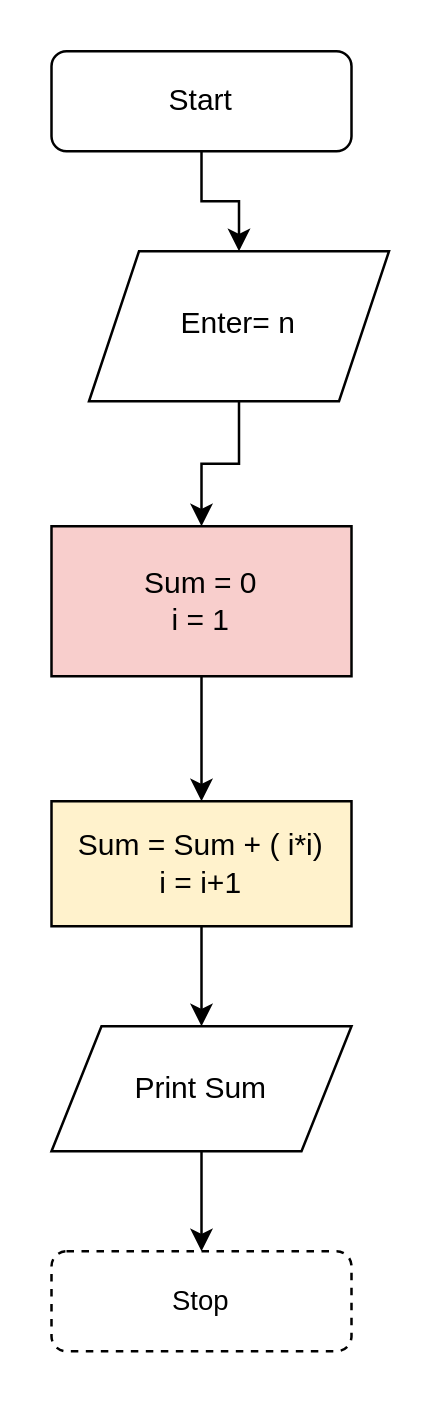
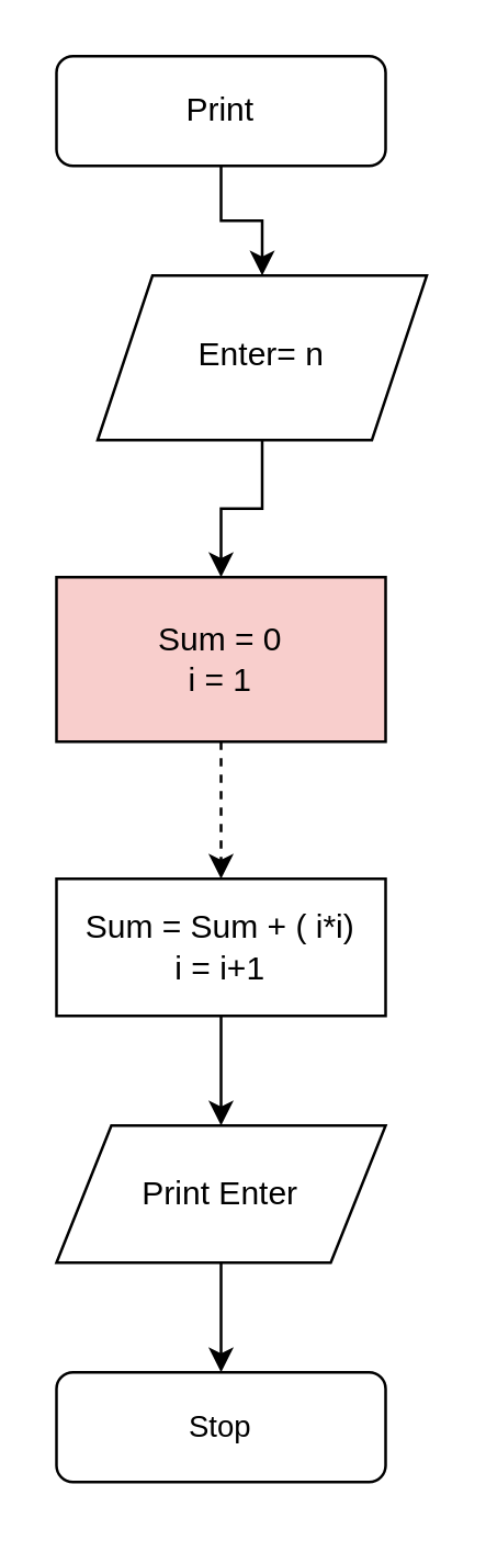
  <mxCell id="0" />
  <mxCell id="1" parent="0" />
  <mxCell id="2" value="" style="edgeStyle=orthogonalEdgeStyle;rounded=0;orthogonalLoop=1;jettySize=auto;html=1;" edge="1" parent="1" source="3" target="5"><mxGeometry relative="1" as="geometry" /></mxCell>
- <mxCell id="3" value="&lt;p align=&quot;center&quot; class=&quot;MsoNormal&quot;&gt;Start&lt;/p&gt;" style="rounded=1;whiteSpace=wrap;html=1;fontSize=12;glass=0;strokeWidth=1;shadow=0;" parent="1" vertex="1"><mxGeometry x="20" y="20" width="120" height="40" as="geometry" /></mxCell>
+ <mxCell id="3" value="&lt;p align=&quot;center&quot; class=&quot;MsoNormal&quot;&gt;Print&lt;/p&gt;" style="rounded=1;whiteSpace=wrap;html=1;fontSize=12;glass=0;strokeWidth=1;shadow=0;" parent="1" vertex="1"><mxGeometry x="20" y="20" width="120" height="40" as="geometry" /></mxCell>
  <mxCell id="4" value="" style="edgeStyle=orthogonalEdgeStyle;rounded=0;orthogonalLoop=1;jettySize=auto;html=1;" edge="1" parent="1" source="5" target="7"><mxGeometry relative="1" as="geometry" /></mxCell>
  <mxCell id="5" value="&lt;br&gt;&lt;br&gt;&lt;br&gt;&lt;p style=&quot;&quot; class=&quot;MsoNormal&quot;&gt;&lt;br&gt;&lt;/p&gt;&lt;p style=&quot;&quot; class=&quot;MsoNormal&quot;&gt;&lt;span style=&quot;background-color: initial;&quot;&gt;Enter= n&lt;/span&gt;&lt;br&gt;&lt;/p&gt;&lt;br&gt;&lt;br&gt;&lt;br&gt;&lt;br&gt;&lt;br&gt;" style="shape=parallelogram;perimeter=parallelogramPerimeter;whiteSpace=wrap;html=1;fixedSize=1;align=center;" vertex="1" parent="1"><mxGeometry x="35" y="100" width="120" height="60" as="geometry" /></mxCell>
- <mxCell id="6" value="" style="edgeStyle=orthogonalEdgeStyle;rounded=0;orthogonalLoop=1;jettySize=auto;html=1;fontSize=11;" edge="1" parent="1" source="7" target="9"><mxGeometry relative="1" as="geometry" /></mxCell>
+ <mxCell id="6" value="" style="edgeStyle=orthogonalEdgeStyle;rounded=0;orthogonalLoop=1;jettySize=auto;html=1;fontSize=11;dashed=1;" edge="1" parent="1" source="7" target="9"><mxGeometry relative="1" as="geometry" /></mxCell>
  <mxCell id="7" value="Sum = 0&lt;br&gt;i = 1" style="rounded=0;whiteSpace=wrap;html=1;fillColor=#f8cecc;" vertex="1" parent="1"><mxGeometry x="20" y="210" width="120" height="60" as="geometry" /></mxCell>
  <mxCell id="8" value="" style="edgeStyle=orthogonalEdgeStyle;rounded=0;orthogonalLoop=1;jettySize=auto;html=1;fontSize=11;" edge="1" parent="1" source="9" target="11"><mxGeometry relative="1" as="geometry" /></mxCell>
- <mxCell id="9" value="Sum = Sum + ( i*i)&lt;br&gt;i = i+1" style="rounded=0;whiteSpace=wrap;html=1;fillColor=#fff2cc;" vertex="1" parent="1"><mxGeometry x="20" y="320" width="120" height="50" as="geometry" /></mxCell>
+ <mxCell id="9" value="Sum = Sum + ( i*i)&lt;br&gt;i = i+1" style="rounded=0;whiteSpace=wrap;html=1;" vertex="1" parent="1"><mxGeometry x="20" y="320" width="120" height="50" as="geometry" /></mxCell>
  <mxCell id="10" value="" style="edgeStyle=orthogonalEdgeStyle;rounded=0;orthogonalLoop=1;jettySize=auto;html=1;fontSize=11;" edge="1" parent="1" source="11" target="12"><mxGeometry relative="1" as="geometry" /></mxCell>
- <mxCell id="11" value="Print Sum" style="shape=parallelogram;perimeter=parallelogramPerimeter;whiteSpace=wrap;html=1;fixedSize=1;rounded=0;" vertex="1" parent="1"><mxGeometry x="20" y="410" width="120" height="50" as="geometry" /></mxCell>
- <mxCell id="12" value="Stop" style="rounded=1;whiteSpace=wrap;html=1;fontSize=11;dashed=1;" vertex="1" parent="1"><mxGeometry x="20" y="500" width="120" height="40" as="geometry" /></mxCell>
+ <mxCell id="11" value="Print Enter" style="shape=parallelogram;perimeter=parallelogramPerimeter;whiteSpace=wrap;html=1;fixedSize=1;rounded=0;" vertex="1" parent="1"><mxGeometry x="20" y="410" width="120" height="50" as="geometry" /></mxCell>
+ <mxCell id="12" value="Stop" style="rounded=1;whiteSpace=wrap;html=1;fontSize=11;" vertex="1" parent="1"><mxGeometry x="20" y="500" width="120" height="40" as="geometry" /></mxCell>
